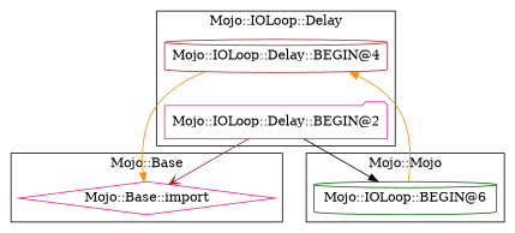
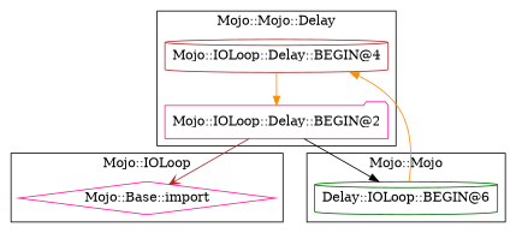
  digraph {
    node [color=deeppink shape=cylinder]
    edge [arrowhead=normal color=darkorange]
    "Mojo::IOLoop::Delay::BEGIN@2" [shape=folder]
    "Mojo::IOLoop::Delay::BEGIN@4" [color=brown]
    "Mojo::Base::import" [shape=diamond]
-   "Mojo::IOLoop::BEGIN@6" [color=darkgreen]
+   "Mojo::IOLoop::BEGIN@6" [color=darkgreen label="Delay::IOLoop::BEGIN@6"]
    subgraph cluster_1 {
-     label="Mojo::IOLoop::Delay"
+     label="Mojo::Mojo::Delay"
      "Mojo::IOLoop::Delay::BEGIN@2"
      "Mojo::IOLoop::Delay::BEGIN@4"
    }
    subgraph cluster_2 {
-     label="Mojo::Base"
+     label="Mojo::IOLoop"
      "Mojo::Base::import"
    }
    subgraph cluster_3 {
      label="Mojo::Mojo"
      "Mojo::IOLoop::BEGIN@6"
    }
    "Mojo::IOLoop::Delay::BEGIN@2" -> "Mojo::Base::import" [arrowhead=vee color=brown]
    "Mojo::IOLoop::Delay::BEGIN@2" -> "Mojo::IOLoop::BEGIN@6" [color=black]
-   "Mojo::IOLoop::Delay::BEGIN@4" -> "Mojo::Base::import"
+   "Mojo::IOLoop::Delay::BEGIN@4" -> "Mojo::IOLoop::Delay::BEGIN@2"
    "Mojo::IOLoop::BEGIN@6" -> "Mojo::IOLoop::Delay::BEGIN@4"
  }
